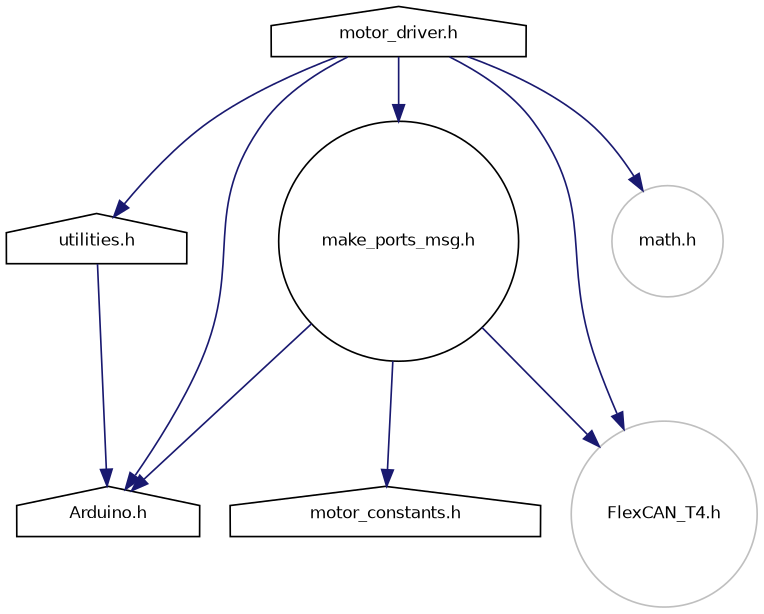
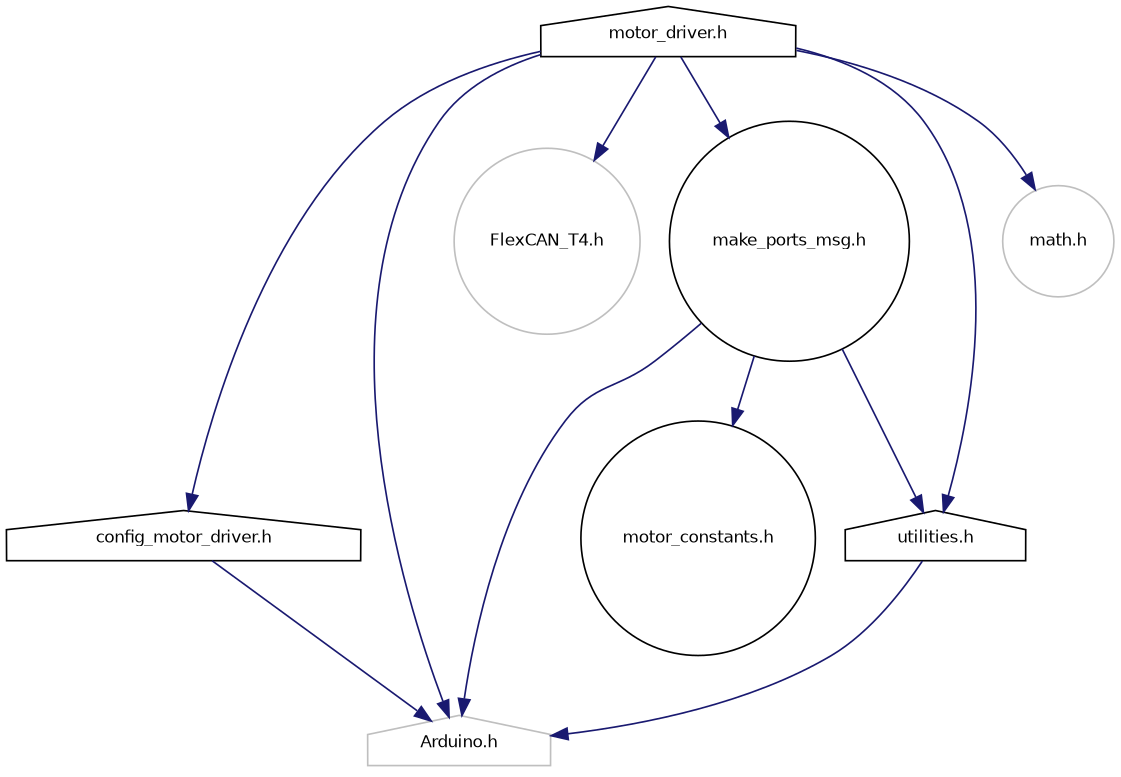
  digraph {
    node [color=black fillcolor=white fontname=Helvetica fontsize=10 shape=house style=filled]
    edge [color=midnightblue fontname=Helvetica fontsize=10 labelfontname=Helvetica labelfontsize=10 style=solid]
    n1 [height=0.2 label="motor_driver.h" width=0.4]
-   n3 [height=0.2 label="Arduino.h" width=0.4]
+   n2 [height=0.2 label="config_motor_driver.h" width=0.4]
+   n3 [color=grey75 height=0.2 label="Arduino.h" width=0.4]
    n4 [color=grey75 height=0.2 label="FlexCAN_T4.h" shape=circle width=0.4]
    n5 [height=0.2 label="make_ports_msg.h" shape=circle width=0.4]
    n6 [height=0.2 label="utilities.h" width=0.4]
    n7 [color=grey75 height=0.2 label="math.h" shape=circle width=0.4]
-   n8 [height=0.2 label="motor_constants.h" width=0.4]
+   n8 [height=0.2 label="motor_constants.h" shape=circle width=0.4]
+   n1 -> n2
    n1 -> n3
    n1 -> n4
    n1 -> n5
    n1 -> n6
    n1 -> n7
+   n2 -> n3
    n5 -> n3
-   n5 -> n4
+   n5 -> n6
    n5 -> n8
    n6 -> n3
  }
